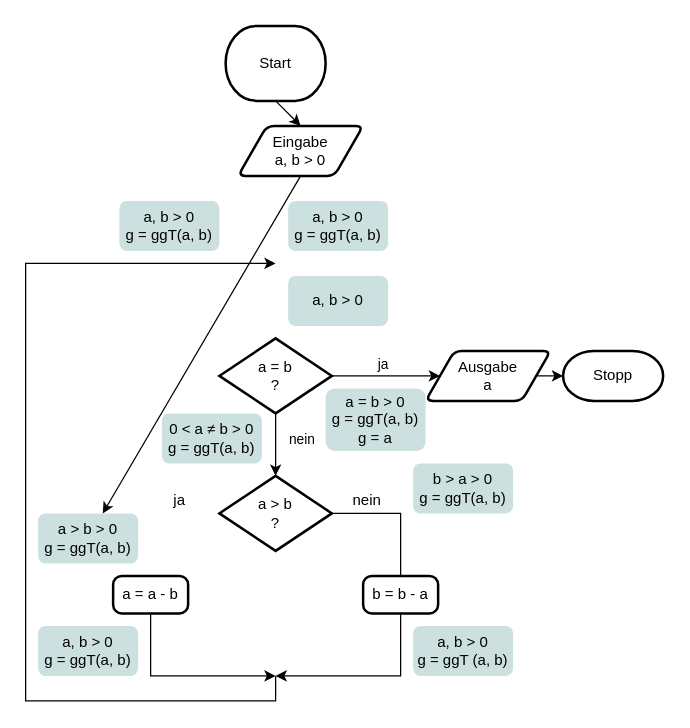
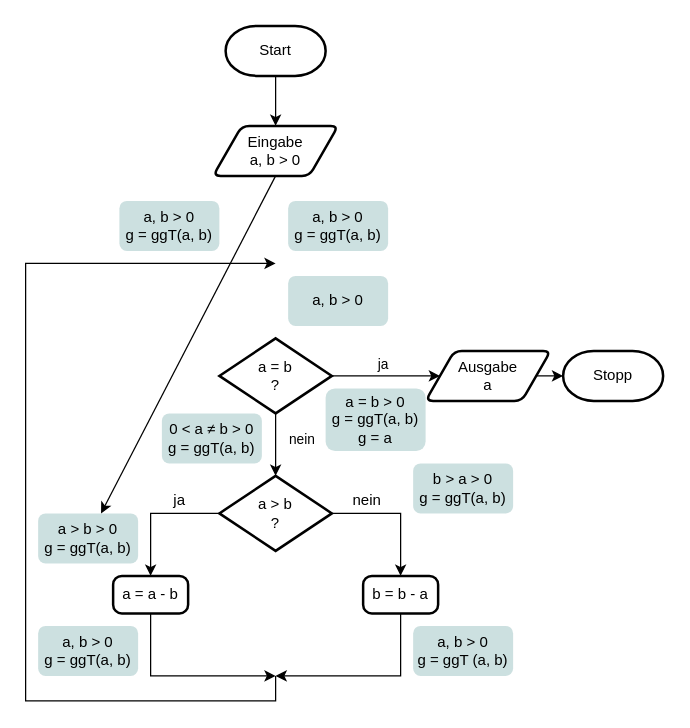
  <mxCell id="0" />
  <mxCell id="1" parent="0" />
  <mxCell id="2" style="edgeStyle=orthogonalEdgeStyle;rounded=0;orthogonalLoop=1;jettySize=auto;html=1;entryX=0;entryY=0.5;entryDx=0;entryDy=0;" parent="1" source="4" target="15" edge="1"><mxGeometry relative="1" as="geometry"><mxPoint x="320" y="300" as="targetPoint" /><Array as="points" /></mxGeometry></mxCell>
  <mxCell id="3" value="ja&lt;br&gt;" style="edgeLabel;html=1;align=center;verticalAlign=middle;resizable=0;points=[];labelBackgroundColor=none;" parent="2" vertex="1" connectable="0"><mxGeometry x="-0.082" y="-1" relative="1" as="geometry"><mxPoint y="-11" as="offset" /></mxGeometry></mxCell>
  <mxCell id="4" value="a = b&lt;br&gt;?" style="strokeWidth=2;html=1;shape=mxgraph.flowchart.decision;whiteSpace=wrap;" parent="1" vertex="1"><mxGeometry x="175" y="270" width="90" height="60" as="geometry" /></mxCell>
  <mxCell id="5" value="b = b - a" style="rounded=1;whiteSpace=wrap;html=1;absoluteArcSize=1;arcSize=14;strokeWidth=2;" parent="1" vertex="1"><mxGeometry x="290" y="460" width="60" height="30" as="geometry" /></mxCell>
  <mxCell id="6" value="a &amp;gt; b&lt;br&gt;?" style="strokeWidth=2;html=1;shape=mxgraph.flowchart.decision;whiteSpace=wrap;" parent="1" vertex="1"><mxGeometry x="175" y="380" width="90" height="60" as="geometry" /></mxCell>
  <mxCell id="7" style="edgeStyle=orthogonalEdgeStyle;rounded=0;orthogonalLoop=1;jettySize=auto;html=1;exitX=0.5;exitY=1;exitDx=0;exitDy=0;" parent="1" source="26" edge="1"><mxGeometry relative="1" as="geometry"><mxPoint x="220" y="540" as="targetPoint" /><Array as="points"><mxPoint x="120" y="540" /></Array><mxPoint x="120" y="480" as="sourcePoint" /></mxGeometry></mxCell>
  <mxCell id="8" style="edgeStyle=orthogonalEdgeStyle;rounded=0;orthogonalLoop=1;jettySize=auto;html=1;exitX=0.5;exitY=1;exitDx=0;exitDy=0;" parent="1" source="5" edge="1"><mxGeometry relative="1" as="geometry"><mxPoint x="220" y="540" as="targetPoint" /><Array as="points"><mxPoint x="320" y="540" /></Array><mxPoint x="320" y="520" as="sourcePoint" /></mxGeometry></mxCell>
- <mxCell id="9" value="Start" style="strokeWidth=2;html=1;shape=mxgraph.flowchart.terminator;whiteSpace=wrap;" parent="1" vertex="1"><mxGeometry x="180" y="20" width="80" height="60" as="geometry" /></mxCell>
+ <mxCell id="9" value="Start" style="strokeWidth=2;html=1;shape=mxgraph.flowchart.terminator;whiteSpace=wrap;" parent="1" vertex="1"><mxGeometry x="180" y="20" width="80" height="40" as="geometry" /></mxCell>
  <mxCell id="10" value="" style="endArrow=classic;html=1;exitX=0.5;exitY=1;exitDx=0;exitDy=0;exitPerimeter=0;entryX=0.5;entryY=0;entryDx=0;entryDy=0;" parent="1" source="9" target="13" edge="1"><mxGeometry width="50" height="50" relative="1" as="geometry"><mxPoint x="140" y="200" as="sourcePoint" /><mxPoint x="220" y="280" as="targetPoint" /></mxGeometry></mxCell>
  <mxCell id="11" value="ja" style="text;html=1;strokeColor=none;fillColor=none;align=right;verticalAlign=middle;whiteSpace=wrap;rounded=0;" parent="1" vertex="1"><mxGeometry x="110" y="390" width="40" height="20" as="geometry" /></mxCell>
  <mxCell id="12" value="nein" style="text;html=1;strokeColor=none;fillColor=none;align=left;verticalAlign=middle;whiteSpace=wrap;rounded=0;" parent="1" vertex="1"><mxGeometry x="280" y="390" width="40" height="20" as="geometry" /></mxCell>
- <mxCell id="13" value="Eingabe &lt;br&gt;a, b &amp;gt; 0" style="shape=parallelogram;html=1;strokeWidth=2;perimeter=parallelogramPerimeter;whiteSpace=wrap;rounded=1;arcSize=12;size=0.23;" parent="1" vertex="1"><mxGeometry x="190" y="100" width="100" height="40" as="geometry" /></mxCell>
+ <mxCell id="13" value="Eingabe &lt;br&gt;a, b &amp;gt; 0" style="shape=parallelogram;html=1;strokeWidth=2;perimeter=parallelogramPerimeter;whiteSpace=wrap;rounded=1;arcSize=12;size=0.23;" parent="1" vertex="1"><mxGeometry x="170" y="100" width="100" height="40" as="geometry" /></mxCell>
  <mxCell id="14" value="" style="endArrow=classic;html=1;exitX=0.5;exitY=1;exitDx=0;exitDy=0;" parent="1" source="13" target="24" edge="1"><mxGeometry width="50" height="50" relative="1" as="geometry"><mxPoint x="230" y="60" as="sourcePoint" /><mxPoint x="220" y="190" as="targetPoint" /></mxGeometry></mxCell>
  <mxCell id="15" value="Ausgabe&lt;br&gt;a" style="shape=parallelogram;html=1;strokeWidth=2;perimeter=parallelogramPerimeter;whiteSpace=wrap;rounded=1;arcSize=12;size=0.23;" parent="1" vertex="1"><mxGeometry x="340" y="280" width="100" height="40" as="geometry" /></mxCell>
  <mxCell id="16" style="edgeStyle=orthogonalEdgeStyle;rounded=0;orthogonalLoop=1;jettySize=auto;html=1;exitX=1;exitY=0.5;exitDx=0;exitDy=0;" parent="1" source="15" edge="1"><mxGeometry relative="1" as="geometry"><mxPoint x="450" y="300" as="targetPoint" /><Array as="points"><mxPoint x="450" y="300" /></Array><mxPoint x="450" y="299.5" as="sourcePoint" /></mxGeometry></mxCell>
  <mxCell id="17" value="Stopp" style="strokeWidth=2;html=1;shape=mxgraph.flowchart.terminator;whiteSpace=wrap;" parent="1" vertex="1"><mxGeometry x="450" y="280" width="80" height="40" as="geometry" /></mxCell>
  <mxCell id="18" value="" style="endArrow=classic;html=1;exitX=0.5;exitY=1;exitDx=0;exitDy=0;labelBackgroundColor=default;" parent="1" edge="1"><mxGeometry width="50" height="50" relative="1" as="geometry"><mxPoint x="220" y="330" as="sourcePoint" /><mxPoint x="220" y="380" as="targetPoint" /></mxGeometry></mxCell>
  <mxCell id="19" value="nein" style="edgeLabel;html=1;align=center;verticalAlign=middle;resizable=0;points=[];labelBackgroundColor=none;" parent="18" vertex="1" connectable="0"><mxGeometry x="-0.024" y="1" relative="1" as="geometry"><mxPoint x="19" y="-4" as="offset" /></mxGeometry></mxCell>
- <mxCell id="20" value="" style="endArrow=none;html=1;rounded=0;entryX=0.5;entryY=0;entryDx=0;entryDy=0;exitX=1;exitY=0.5;exitDx=0;exitDy=0;exitPerimeter=0;" parent="1" source="6" target="5" edge="1"><mxGeometry width="50" height="50" relative="1" as="geometry"><mxPoint x="200" y="430" as="sourcePoint" /><mxPoint x="250" y="380" as="targetPoint" /><Array as="points"><mxPoint x="320" y="410" /></Array></mxGeometry></mxCell>
+ <mxCell id="20" value="" style="endArrow=classic;html=1;rounded=0;entryX=0.5;entryY=0;entryDx=0;entryDy=0;exitX=1;exitY=0.5;exitDx=0;exitDy=0;exitPerimeter=0;" parent="1" source="6" target="5" edge="1"><mxGeometry width="50" height="50" relative="1" as="geometry"><mxPoint x="200" y="430" as="sourcePoint" /><mxPoint x="250" y="380" as="targetPoint" /><Array as="points"><mxPoint x="320" y="410" /></Array></mxGeometry></mxCell>
+ <mxCell id="21" value="" style="endArrow=classic;html=1;rounded=0;entryX=0.5;entryY=0;entryDx=0;entryDy=0;exitX=0;exitY=0.5;exitDx=0;exitDy=0;exitPerimeter=0;" parent="1" source="6" target="26" edge="1"><mxGeometry width="50" height="50" relative="1" as="geometry"><mxPoint x="275" y="420" as="sourcePoint" /><mxPoint x="330" y="460" as="targetPoint" /><Array as="points"><mxPoint x="120" y="410" /></Array></mxGeometry></mxCell>
  <mxCell id="22" value="" style="endArrow=classic;html=1;rounded=0;" parent="1" edge="1"><mxGeometry width="50" height="50" relative="1" as="geometry"><mxPoint x="220" y="540" as="sourcePoint" /><mxPoint x="220" y="210" as="targetPoint" /><Array as="points"><mxPoint x="220" y="560" /><mxPoint x="20" y="560" /><mxPoint x="20" y="210" /></Array></mxGeometry></mxCell>
  <mxCell id="23" value="&lt;font style=&quot;&quot;&gt;&lt;span&gt;b &amp;gt; a &lt;/span&gt;&amp;gt; &lt;span&gt;0&lt;/span&gt;&lt;br&gt;&lt;span&gt;g = ggT(a, b)&lt;/span&gt;&lt;/font&gt;" style="rounded=1;whiteSpace=wrap;html=1;fillColor=#006666;strokeColor=none;glass=0;opacity=20;fontStyle=0;fontColor=#000000;" parent="1" vertex="1"><mxGeometry x="330" y="370" width="80" height="40" as="geometry" /></mxCell>
  <mxCell id="24" value="a &amp;gt; b &amp;gt; 0&lt;br&gt;g = ggT(a, b)" style="rounded=1;whiteSpace=wrap;html=1;fillColor=#006666;strokeColor=none;glass=0;opacity=20;fontColor=#000000;" parent="1" vertex="1"><mxGeometry x="30" y="410" width="80" height="40" as="geometry" /></mxCell>
  <mxCell id="25" value="" style="edgeStyle=orthogonalEdgeStyle;rounded=0;orthogonalLoop=1;jettySize=auto;html=1;exitX=0.5;exitY=1;exitDx=0;exitDy=0;" parent="1" target="26" edge="1"><mxGeometry relative="1" as="geometry"><mxPoint x="220" y="540" as="targetPoint" /><Array as="points" /><mxPoint x="120" y="480" as="sourcePoint" /></mxGeometry></mxCell>
  <mxCell id="26" value="a = a - b" style="rounded=1;whiteSpace=wrap;html=1;absoluteArcSize=1;arcSize=14;strokeWidth=2;" parent="1" vertex="1"><mxGeometry x="90" y="460" width="60" height="30" as="geometry" /></mxCell>
  <mxCell id="27" value="&lt;font&gt;a, b &amp;gt; 0&lt;br&gt;g = ggT (a, b)&lt;/font&gt;" style="rounded=1;whiteSpace=wrap;html=1;fillColor=#006666;strokeColor=none;glass=0;opacity=20;fontColor=#000000;" parent="1" vertex="1"><mxGeometry x="330" y="500" width="80" height="40" as="geometry" /></mxCell>
  <mxCell id="28" value="a, b &amp;gt; 0&lt;br&gt;g = ggT(a, b)" style="rounded=1;whiteSpace=wrap;html=1;fillColor=#006666;strokeColor=none;glass=0;opacity=20;fontColor=#000000;" parent="1" vertex="1"><mxGeometry x="30" y="500" width="80" height="40" as="geometry" /></mxCell>
  <mxCell id="29" value="&lt;p style=&quot;line-height: 120%;&quot;&gt;&lt;/p&gt;&lt;span&gt;&lt;font&gt;&lt;span style=&quot;background-color: initial; text-align: justify;&quot;&gt;&lt;br&gt;0 &amp;lt; a ≠ b &amp;gt; 0&lt;/span&gt;&lt;br&gt;&lt;/font&gt;&lt;/span&gt;&lt;div style=&quot;text-align: justify; line-height: 120%;&quot;&gt;&lt;span style=&quot;background-color: initial;&quot;&gt;&lt;span&gt;&lt;font&gt;g = ggT(a, b)&lt;br&gt;&lt;/font&gt;&lt;/span&gt;&lt;/span&gt;&lt;/div&gt;&lt;br&gt;&lt;p style=&quot;line-height: 120%;&quot;&gt;&lt;/p&gt;" style="rounded=1;whiteSpace=wrap;html=1;fillColor=#006666;strokeColor=none;glass=0;opacity=20;fontStyle=0;fontColor=#000000;" parent="1" vertex="1"><mxGeometry x="129" y="330" width="80" height="40" as="geometry" /></mxCell>
  <mxCell id="30" value="&lt;font&gt;&lt;span&gt;a = b &amp;gt; 0&lt;br&gt;g = ggT(a, b)&lt;br&gt;g = a&lt;/span&gt;&lt;/font&gt;" style="rounded=1;whiteSpace=wrap;html=1;fillColor=#006666;strokeColor=none;glass=0;opacity=20;fontStyle=0;fontColor=#000000;" parent="1" vertex="1"><mxGeometry x="260" y="310" width="80" height="50" as="geometry" /></mxCell>
  <mxCell id="31" value="&lt;font style=&quot;&quot;&gt;&lt;span&gt;a, b&amp;nbsp;&lt;/span&gt;&amp;gt; &lt;span&gt;0&lt;br&gt;&lt;/span&gt;&lt;/font&gt;&lt;div&gt;&lt;font style=&quot;&quot;&gt;&lt;span&gt;g = ggT(a, b)&lt;/span&gt;&lt;/font&gt;&lt;/div&gt;" style="rounded=1;whiteSpace=wrap;html=1;fillColor=#006666;strokeColor=none;glass=0;opacity=20;fontStyle=0;fontColor=#000000;" parent="1" vertex="1"><mxGeometry x="95" y="160" width="80" height="40" as="geometry" /></mxCell>
  <mxCell id="32" value="&lt;font style=&quot;&quot;&gt;&lt;span&gt;a, b&amp;nbsp;&lt;/span&gt;&amp;gt; &lt;span&gt;0&lt;/span&gt;&lt;br&gt;&lt;/font&gt;" style="rounded=1;whiteSpace=wrap;html=1;fillColor=#006666;strokeColor=none;glass=0;opacity=20;fontStyle=0;fontColor=#000000;" parent="1" vertex="1"><mxGeometry x="230" y="220" width="80" height="40" as="geometry" /></mxCell>
  <mxCell id="33" value="a, b &amp;gt; 0&lt;br&gt;g = ggT(a, b)" style="rounded=1;whiteSpace=wrap;html=1;fillColor=#006666;strokeColor=none;glass=0;opacity=20;fontColor=#000000;" parent="1" vertex="1"><mxGeometry x="230" y="160" width="80" height="40" as="geometry" /></mxCell>
